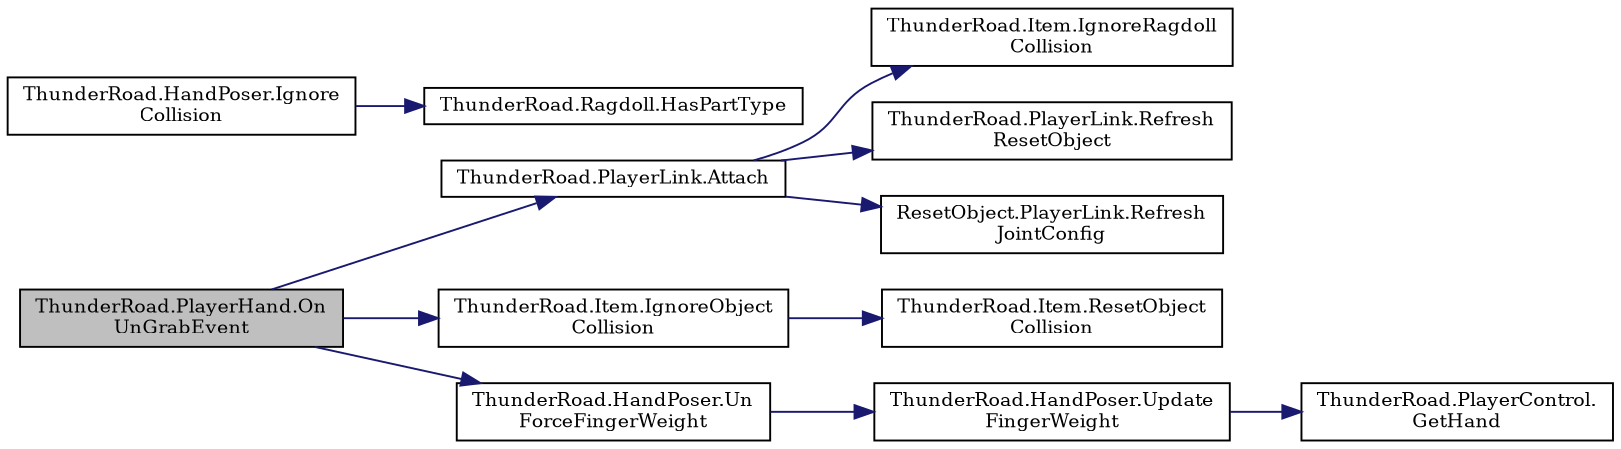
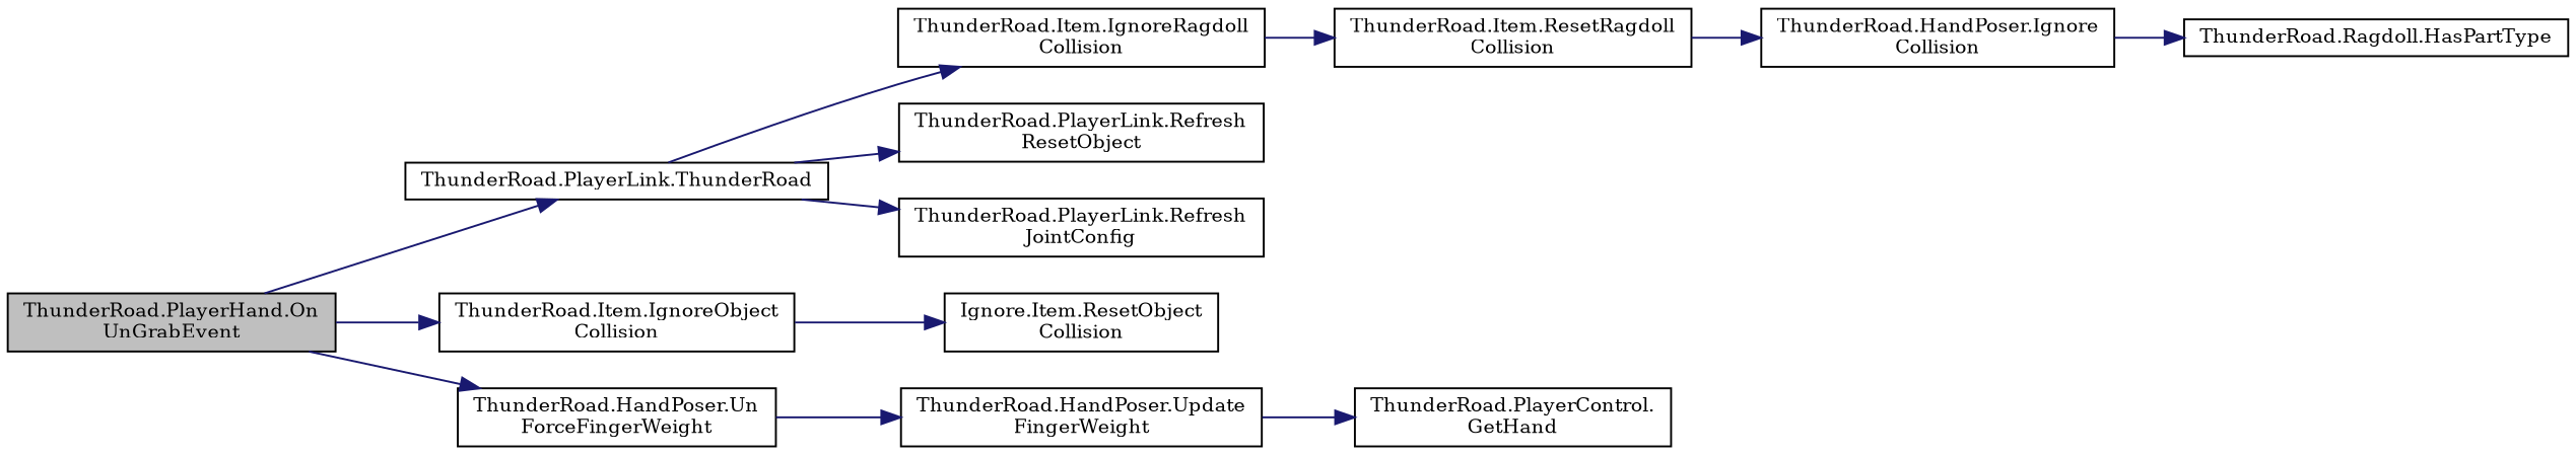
  digraph {
    fontname="DejaVu Serif"
    rankdir=LR
    node [color=black fillcolor=white fontname="DejaVu Serif" fontsize=10 shape=record style=filled]
    edge [color=midnightblue fontname="DejaVu Serif" fontsize=10 labelfontname=Helvetica labelfontsize=10 style=solid]
    n1 [fillcolor=grey75 fontcolor=black height=0.2 label="ThunderRoad.PlayerHand.On\lUnGrabEvent" width=0.4]
-   n2 [height=0.2 label="ThunderRoad.PlayerLink.Attach" width=0.4]
+   n2 [height=0.2 label="ThunderRoad.PlayerLink.ThunderRoad" width=0.4]
    n3 [height=0.2 label="ThunderRoad.Item.IgnoreObject\lCollision" width=0.4]
    n4 [height=0.2 label="ThunderRoad.HandPoser.Un\lForceFingerWeight" width=0.4]
    n5 [height=0.2 label="ThunderRoad.Item.IgnoreRagdoll\lCollision" width=0.4]
    n6 [height=0.2 label="ThunderRoad.PlayerLink.Refresh\lResetObject" width=0.4]
-   n7 [height=0.2 label="ResetObject.PlayerLink.Refresh\lJointConfig" width=0.4]
-   n8 [height=0.2 label="ThunderRoad.Item.ResetObject\lCollision" width=0.4]
+   n7 [height=0.2 label="ThunderRoad.PlayerLink.Refresh\lJointConfig" width=0.4]
+   n8 [height=0.2 label="Ignore.Item.ResetObject\lCollision" width=0.4]
    n9 [height=0.2 label="ThunderRoad.HandPoser.Update\lFingerWeight" width=0.4]
+   n10 [height=0.2 label="ThunderRoad.Item.ResetRagdoll\lCollision" width=0.4]
    n11 [height=0.2 label="ThunderRoad.HandPoser.Ignore\lCollision" width=0.4]
    n12 [height=0.2 label="ThunderRoad.Ragdoll.HasPartType" width=0.4]
    n13 [height=0.2 label="ThunderRoad.PlayerControl.\lGetHand" width=0.4]
    n1 -> n2
    n1 -> n3
    n1 -> n4
    n2 -> n5
    n2 -> n6
    n2 -> n7
    n3 -> n8
    n4 -> n9
+   n5 -> n10
    n9 -> n13
+   n10 -> n11
    n11 -> n12
  }
